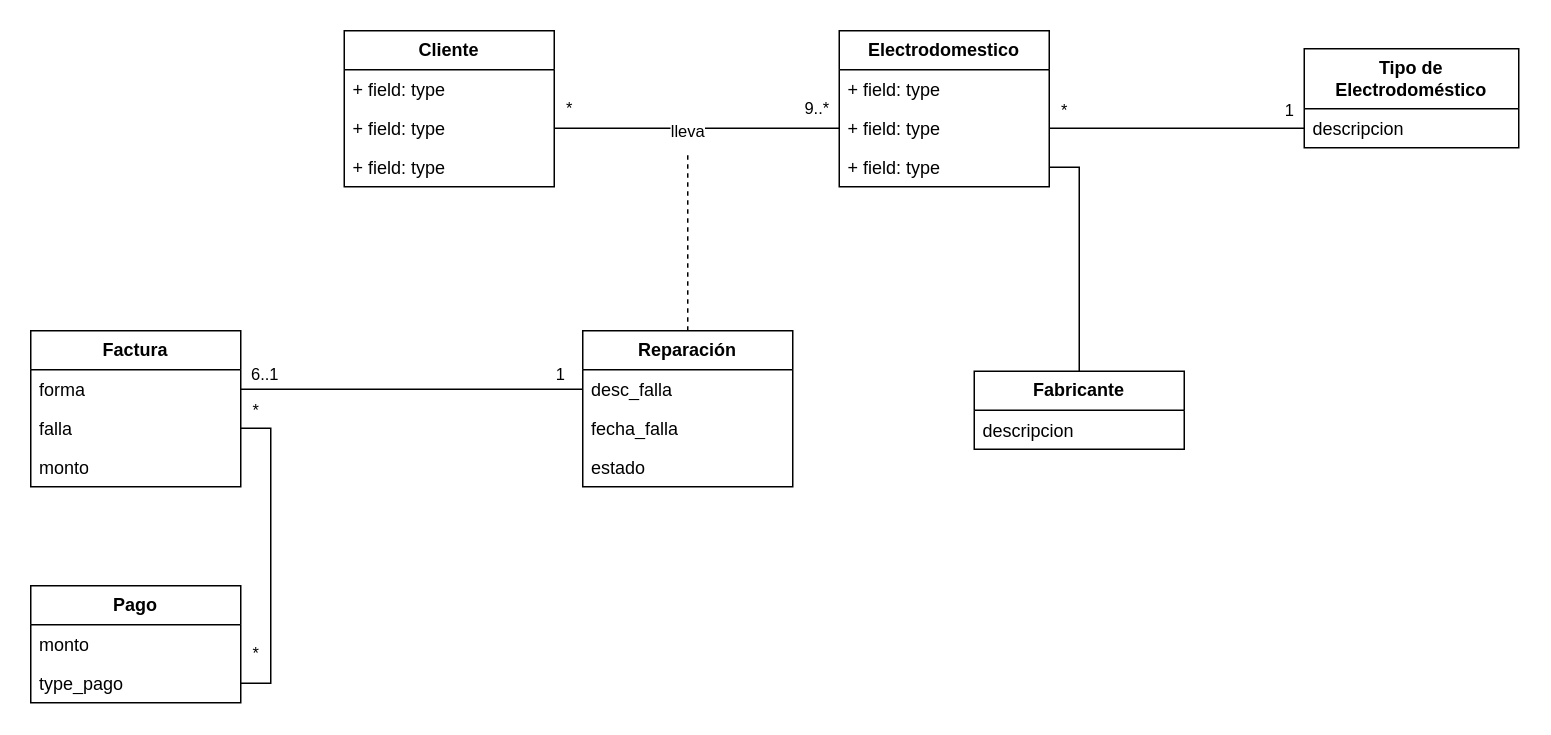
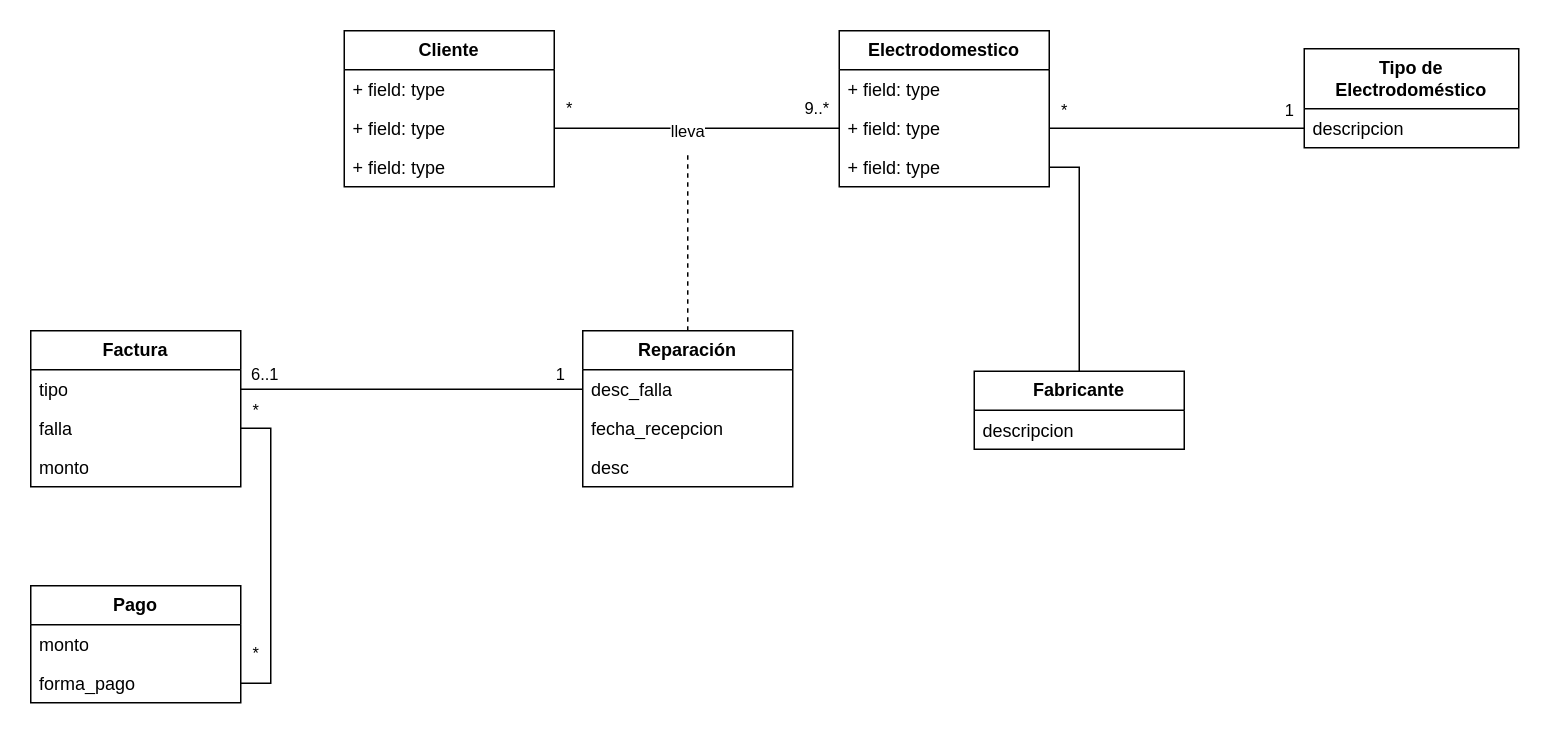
  <mxCell id="0" />
  <mxCell id="1" parent="0" />
  <mxCell id="2" value="&lt;b&gt;Reparación&lt;/b&gt;" style="swimlane;fontStyle=0;childLayout=stackLayout;horizontal=1;startSize=26;fillColor=none;horizontalStack=0;resizeParent=1;resizeParentMax=0;resizeLast=0;collapsible=1;marginBottom=0;whiteSpace=wrap;html=1;" vertex="1" parent="1"><mxGeometry x="388" y="220" width="140" height="104" as="geometry" /></mxCell>
  <mxCell id="3" value="desc_falla" style="text;strokeColor=none;fillColor=none;align=left;verticalAlign=top;spacingLeft=4;spacingRight=4;overflow=hidden;rotatable=0;points=[[0,0.5],[1,0.5]];portConstraint=eastwest;whiteSpace=wrap;html=1;" vertex="1" parent="2"><mxGeometry y="26" width="140" height="26" as="geometry" /></mxCell>
- <mxCell id="4" value="fecha_falla" style="text;strokeColor=none;fillColor=none;align=left;verticalAlign=top;spacingLeft=4;spacingRight=4;overflow=hidden;rotatable=0;points=[[0,0.5],[1,0.5]];portConstraint=eastwest;whiteSpace=wrap;html=1;" vertex="1" parent="2"><mxGeometry y="52" width="140" height="26" as="geometry" /></mxCell>
- <mxCell id="5" value="estado" style="text;strokeColor=none;fillColor=none;align=left;verticalAlign=top;spacingLeft=4;spacingRight=4;overflow=hidden;rotatable=0;points=[[0,0.5],[1,0.5]];portConstraint=eastwest;whiteSpace=wrap;html=1;" vertex="1" parent="2"><mxGeometry y="78" width="140" height="26" as="geometry" /></mxCell>
+ <mxCell id="4" value="fecha_recepcion" style="text;strokeColor=none;fillColor=none;align=left;verticalAlign=top;spacingLeft=4;spacingRight=4;overflow=hidden;rotatable=0;points=[[0,0.5],[1,0.5]];portConstraint=eastwest;whiteSpace=wrap;html=1;" vertex="1" parent="2"><mxGeometry y="52" width="140" height="26" as="geometry" /></mxCell>
+ <mxCell id="5" value="desc" style="text;strokeColor=none;fillColor=none;align=left;verticalAlign=top;spacingLeft=4;spacingRight=4;overflow=hidden;rotatable=0;points=[[0,0.5],[1,0.5]];portConstraint=eastwest;whiteSpace=wrap;html=1;" vertex="1" parent="2"><mxGeometry y="78" width="140" height="26" as="geometry" /></mxCell>
  <mxCell id="6" value="&lt;b&gt;Electrodomestico&lt;/b&gt;" style="swimlane;fontStyle=0;childLayout=stackLayout;horizontal=1;startSize=26;fillColor=none;horizontalStack=0;resizeParent=1;resizeParentMax=0;resizeLast=0;collapsible=1;marginBottom=0;whiteSpace=wrap;html=1;" vertex="1" parent="1"><mxGeometry x="559" y="20" width="140" height="104" as="geometry" /></mxCell>
  <mxCell id="7" value="+ field: type" style="text;strokeColor=none;fillColor=none;align=left;verticalAlign=top;spacingLeft=4;spacingRight=4;overflow=hidden;rotatable=0;points=[[0,0.5],[1,0.5]];portConstraint=eastwest;whiteSpace=wrap;html=1;" vertex="1" parent="6"><mxGeometry y="26" width="140" height="26" as="geometry" /></mxCell>
  <mxCell id="8" value="+ field: type" style="text;strokeColor=none;fillColor=none;align=left;verticalAlign=top;spacingLeft=4;spacingRight=4;overflow=hidden;rotatable=0;points=[[0,0.5],[1,0.5]];portConstraint=eastwest;whiteSpace=wrap;html=1;" vertex="1" parent="6"><mxGeometry y="52" width="140" height="26" as="geometry" /></mxCell>
  <mxCell id="9" value="+ field: type" style="text;strokeColor=none;fillColor=none;align=left;verticalAlign=top;spacingLeft=4;spacingRight=4;overflow=hidden;rotatable=0;points=[[0,0.5],[1,0.5]];portConstraint=eastwest;whiteSpace=wrap;html=1;" vertex="1" parent="6"><mxGeometry y="78" width="140" height="26" as="geometry" /></mxCell>
  <mxCell id="10" value="&lt;b&gt;Cliente&lt;/b&gt;" style="swimlane;fontStyle=0;childLayout=stackLayout;horizontal=1;startSize=26;fillColor=none;horizontalStack=0;resizeParent=1;resizeParentMax=0;resizeLast=0;collapsible=1;marginBottom=0;whiteSpace=wrap;html=1;" vertex="1" parent="1"><mxGeometry x="229" y="20" width="140" height="104" as="geometry" /></mxCell>
  <mxCell id="11" value="+ field: type" style="text;strokeColor=none;fillColor=none;align=left;verticalAlign=top;spacingLeft=4;spacingRight=4;overflow=hidden;rotatable=0;points=[[0,0.5],[1,0.5]];portConstraint=eastwest;whiteSpace=wrap;html=1;" vertex="1" parent="10"><mxGeometry y="26" width="140" height="26" as="geometry" /></mxCell>
  <mxCell id="12" value="+ field: type" style="text;strokeColor=none;fillColor=none;align=left;verticalAlign=top;spacingLeft=4;spacingRight=4;overflow=hidden;rotatable=0;points=[[0,0.5],[1,0.5]];portConstraint=eastwest;whiteSpace=wrap;html=1;" vertex="1" parent="10"><mxGeometry y="52" width="140" height="26" as="geometry" /></mxCell>
  <mxCell id="13" value="+ field: type" style="text;strokeColor=none;fillColor=none;align=left;verticalAlign=top;spacingLeft=4;spacingRight=4;overflow=hidden;rotatable=0;points=[[0,0.5],[1,0.5]];portConstraint=eastwest;whiteSpace=wrap;html=1;" vertex="1" parent="10"><mxGeometry y="78" width="140" height="26" as="geometry" /></mxCell>
  <mxCell id="14" value="&lt;b&gt;Factura&lt;/b&gt;" style="swimlane;fontStyle=0;childLayout=stackLayout;horizontal=1;startSize=26;fillColor=none;horizontalStack=0;resizeParent=1;resizeParentMax=0;resizeLast=0;collapsible=1;marginBottom=0;whiteSpace=wrap;html=1;" vertex="1" parent="1"><mxGeometry x="20" y="220" width="140" height="104" as="geometry" /></mxCell>
- <mxCell id="15" value="forma" style="text;strokeColor=none;fillColor=none;align=left;verticalAlign=top;spacingLeft=4;spacingRight=4;overflow=hidden;rotatable=0;points=[[0,0.5],[1,0.5]];portConstraint=eastwest;whiteSpace=wrap;html=1;" vertex="1" parent="14"><mxGeometry y="26" width="140" height="26" as="geometry" /></mxCell>
+ <mxCell id="15" value="tipo" style="text;strokeColor=none;fillColor=none;align=left;verticalAlign=top;spacingLeft=4;spacingRight=4;overflow=hidden;rotatable=0;points=[[0,0.5],[1,0.5]];portConstraint=eastwest;whiteSpace=wrap;html=1;" vertex="1" parent="14"><mxGeometry y="26" width="140" height="26" as="geometry" /></mxCell>
  <mxCell id="16" value="falla" style="text;strokeColor=none;fillColor=none;align=left;verticalAlign=top;spacingLeft=4;spacingRight=4;overflow=hidden;rotatable=0;points=[[0,0.5],[1,0.5]];portConstraint=eastwest;whiteSpace=wrap;html=1;" vertex="1" parent="14"><mxGeometry y="52" width="140" height="26" as="geometry" /></mxCell>
  <mxCell id="17" value="monto" style="text;strokeColor=none;fillColor=none;align=left;verticalAlign=top;spacingLeft=4;spacingRight=4;overflow=hidden;rotatable=0;points=[[0,0.5],[1,0.5]];portConstraint=eastwest;whiteSpace=wrap;html=1;" vertex="1" parent="14"><mxGeometry y="78" width="140" height="26" as="geometry" /></mxCell>
  <mxCell id="18" style="edgeStyle=orthogonalEdgeStyle;rounded=0;orthogonalLoop=1;jettySize=auto;html=1;exitX=1;exitY=0.5;exitDx=0;exitDy=0;entryX=0;entryY=0.5;entryDx=0;entryDy=0;endArrow=none;endFill=0;" edge="1" parent="1" source="12" target="8"><mxGeometry relative="1" as="geometry" /></mxCell>
  <mxCell id="19" value="lleva" style="text;html=1;align=center;verticalAlign=middle;resizable=0;points=[];autosize=1;strokeColor=none;fillColor=none;fontFamily=Helvetica;fontSize=11;fontColor=default;labelBackgroundColor=default;" vertex="1" parent="1"><mxGeometry x="433" y="72" width="50" height="30" as="geometry" /></mxCell>
  <mxCell id="20" value="*" style="text;html=1;align=center;verticalAlign=middle;resizable=0;points=[];autosize=1;strokeColor=none;fillColor=none;fontFamily=Helvetica;fontSize=11;fontColor=default;labelBackgroundColor=default;" vertex="1" parent="1"><mxGeometry x="364" y="57" width="30" height="30" as="geometry" /></mxCell>
  <mxCell id="21" value="9..*" style="text;html=1;align=center;verticalAlign=middle;resizable=0;points=[];autosize=1;strokeColor=none;fillColor=none;fontFamily=Helvetica;fontSize=11;fontColor=default;labelBackgroundColor=default;" vertex="1" parent="1"><mxGeometry x="524" y="57" width="40" height="30" as="geometry" /></mxCell>
  <mxCell id="22" style="edgeStyle=orthogonalEdgeStyle;shape=connector;rounded=0;orthogonalLoop=1;jettySize=auto;html=1;exitX=0.5;exitY=0;exitDx=0;exitDy=0;entryX=0.5;entryY=0.933;entryDx=0;entryDy=0;entryPerimeter=0;strokeColor=default;align=center;verticalAlign=middle;fontFamily=Helvetica;fontSize=11;fontColor=default;labelBackgroundColor=default;endArrow=none;endFill=0;dashed=1;" edge="1" parent="1" source="2" target="19"><mxGeometry relative="1" as="geometry" /></mxCell>
  <mxCell id="23" style="edgeStyle=orthogonalEdgeStyle;shape=connector;rounded=0;orthogonalLoop=1;jettySize=auto;html=1;exitX=1;exitY=0.5;exitDx=0;exitDy=0;entryX=0;entryY=0.5;entryDx=0;entryDy=0;strokeColor=default;align=center;verticalAlign=middle;fontFamily=Helvetica;fontSize=11;fontColor=default;labelBackgroundColor=default;endArrow=none;endFill=0;" edge="1" parent="1" source="15" target="3"><mxGeometry relative="1" as="geometry"><mxPoint x="247" y="257" as="sourcePoint" /><mxPoint x="388" y="257" as="targetPoint" /></mxGeometry></mxCell>
  <mxCell id="24" value="1" style="text;html=1;align=center;verticalAlign=middle;resizable=0;points=[];autosize=1;strokeColor=none;fillColor=none;fontFamily=Helvetica;fontSize=11;fontColor=default;labelBackgroundColor=default;" vertex="1" parent="1"><mxGeometry x="358" y="234" width="30" height="30" as="geometry" /></mxCell>
  <mxCell id="25" value="6..1" style="text;html=1;align=center;verticalAlign=middle;resizable=0;points=[];autosize=1;strokeColor=none;fillColor=none;fontFamily=Helvetica;fontSize=11;fontColor=default;labelBackgroundColor=default;" vertex="1" parent="1"><mxGeometry x="156" y="234" width="40" height="30" as="geometry" /></mxCell>
  <mxCell id="26" value="&lt;b&gt;Pago&lt;/b&gt;" style="swimlane;fontStyle=0;childLayout=stackLayout;horizontal=1;startSize=26;fillColor=none;horizontalStack=0;resizeParent=1;resizeParentMax=0;resizeLast=0;collapsible=1;marginBottom=0;whiteSpace=wrap;html=1;" vertex="1" parent="1"><mxGeometry x="20" y="390" width="140" height="78" as="geometry" /></mxCell>
  <mxCell id="27" value="&lt;font style=&quot;font-size: 12px;&quot;&gt;monto&lt;/font&gt;" style="text;strokeColor=none;fillColor=none;align=left;verticalAlign=top;spacingLeft=4;spacingRight=4;overflow=hidden;rotatable=0;points=[[0,0.5],[1,0.5]];portConstraint=eastwest;whiteSpace=wrap;html=1;fontFamily=Helvetica;fontSize=11;fontColor=default;labelBackgroundColor=default;" vertex="1" parent="26"><mxGeometry y="26" width="140" height="26" as="geometry" /></mxCell>
- <mxCell id="28" value="type_pago" style="text;strokeColor=none;fillColor=none;align=left;verticalAlign=top;spacingLeft=4;spacingRight=4;overflow=hidden;rotatable=0;points=[[0,0.5],[1,0.5]];portConstraint=eastwest;whiteSpace=wrap;html=1;" vertex="1" parent="26"><mxGeometry y="52" width="140" height="26" as="geometry" /></mxCell>
+ <mxCell id="28" value="forma_pago" style="text;strokeColor=none;fillColor=none;align=left;verticalAlign=top;spacingLeft=4;spacingRight=4;overflow=hidden;rotatable=0;points=[[0,0.5],[1,0.5]];portConstraint=eastwest;whiteSpace=wrap;html=1;" vertex="1" parent="26"><mxGeometry y="52" width="140" height="26" as="geometry" /></mxCell>
  <mxCell id="29" style="edgeStyle=orthogonalEdgeStyle;shape=connector;rounded=0;orthogonalLoop=1;jettySize=auto;html=1;exitX=1;exitY=0.5;exitDx=0;exitDy=0;entryX=1;entryY=0.5;entryDx=0;entryDy=0;strokeColor=default;align=center;verticalAlign=middle;fontFamily=Helvetica;fontSize=11;fontColor=default;labelBackgroundColor=default;endArrow=none;endFill=0;" edge="1" parent="1" source="16" target="28"><mxGeometry relative="1" as="geometry" /></mxCell>
  <mxCell id="30" value="*" style="text;html=1;align=center;verticalAlign=middle;resizable=0;points=[];autosize=1;strokeColor=none;fillColor=none;fontFamily=Helvetica;fontSize=11;fontColor=default;labelBackgroundColor=default;" vertex="1" parent="1"><mxGeometry x="155" y="258" width="30" height="30" as="geometry" /></mxCell>
  <mxCell id="31" value="*" style="text;html=1;align=center;verticalAlign=middle;resizable=0;points=[];autosize=1;strokeColor=none;fillColor=none;fontFamily=Helvetica;fontSize=11;fontColor=default;labelBackgroundColor=default;" vertex="1" parent="1"><mxGeometry x="155" y="420" width="30" height="30" as="geometry" /></mxCell>
  <mxCell id="32" value="&lt;b&gt;Tipo de Electrodoméstico&lt;/b&gt;" style="swimlane;fontStyle=0;childLayout=stackLayout;horizontal=1;startSize=40;fillColor=none;horizontalStack=0;resizeParent=1;resizeParentMax=0;resizeLast=0;collapsible=1;marginBottom=0;whiteSpace=wrap;html=1;" vertex="1" parent="1"><mxGeometry x="869" y="32" width="143" height="66" as="geometry" /></mxCell>
  <mxCell id="33" value="descripcion" style="text;strokeColor=none;fillColor=none;align=left;verticalAlign=top;spacingLeft=4;spacingRight=4;overflow=hidden;rotatable=0;points=[[0,0.5],[1,0.5]];portConstraint=eastwest;whiteSpace=wrap;html=1;" vertex="1" parent="32"><mxGeometry y="40" width="143" height="26" as="geometry" /></mxCell>
  <mxCell id="34" style="edgeStyle=orthogonalEdgeStyle;shape=connector;rounded=0;orthogonalLoop=1;jettySize=auto;html=1;exitX=1;exitY=0.5;exitDx=0;exitDy=0;entryX=0;entryY=0.5;entryDx=0;entryDy=0;strokeColor=default;align=center;verticalAlign=middle;fontFamily=Helvetica;fontSize=11;fontColor=default;labelBackgroundColor=default;endArrow=none;endFill=0;" edge="1" parent="1" source="8" target="33"><mxGeometry relative="1" as="geometry" /></mxCell>
  <mxCell id="35" value="1" style="text;html=1;align=center;verticalAlign=middle;resizable=0;points=[];autosize=1;strokeColor=none;fillColor=none;fontFamily=Helvetica;fontSize=11;fontColor=default;labelBackgroundColor=default;" vertex="1" parent="1"><mxGeometry x="844" y="58" width="30" height="30" as="geometry" /></mxCell>
  <mxCell id="36" value="*" style="text;html=1;align=center;verticalAlign=middle;resizable=0;points=[];autosize=1;strokeColor=none;fillColor=none;fontFamily=Helvetica;fontSize=11;fontColor=default;labelBackgroundColor=default;" vertex="1" parent="1"><mxGeometry x="694" y="58" width="30" height="30" as="geometry" /></mxCell>
  <mxCell id="37" value="&lt;b&gt;Fabricante&lt;/b&gt;" style="swimlane;fontStyle=0;childLayout=stackLayout;horizontal=1;startSize=26;fillColor=none;horizontalStack=0;resizeParent=1;resizeParentMax=0;resizeLast=0;collapsible=1;marginBottom=0;whiteSpace=wrap;html=1;" vertex="1" parent="1"><mxGeometry x="649" y="247" width="140" height="52" as="geometry" /></mxCell>
  <mxCell id="38" value="descripcion" style="text;strokeColor=none;fillColor=none;align=left;verticalAlign=top;spacingLeft=4;spacingRight=4;overflow=hidden;rotatable=0;points=[[0,0.5],[1,0.5]];portConstraint=eastwest;whiteSpace=wrap;html=1;" vertex="1" parent="37"><mxGeometry y="26" width="140" height="26" as="geometry" /></mxCell>
  <mxCell id="39" style="edgeStyle=orthogonalEdgeStyle;shape=connector;rounded=0;orthogonalLoop=1;jettySize=auto;html=1;exitX=1;exitY=0.5;exitDx=0;exitDy=0;entryX=0.5;entryY=0;entryDx=0;entryDy=0;strokeColor=default;align=center;verticalAlign=middle;fontFamily=Helvetica;fontSize=11;fontColor=default;labelBackgroundColor=default;endArrow=none;endFill=0;" edge="1" parent="1" source="9" target="37"><mxGeometry relative="1" as="geometry" /></mxCell>
